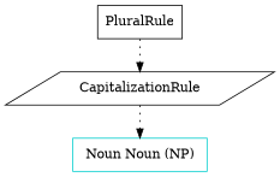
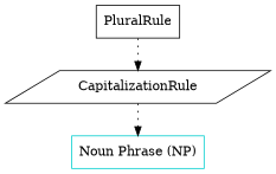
  digraph {
    node [shape=box]
    edge [style=dotted]
-   n1 [color=cyan3 label="Noun Noun (NP)"]
+   n1 [color=cyan3 label="Noun Phrase (NP)"]
    CapitalizationRule [shape=parallelogram]
    PluralRule
    CapitalizationRule -> n1
    PluralRule -> CapitalizationRule
  }
